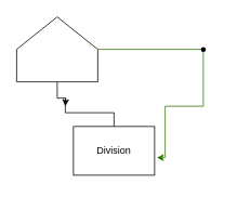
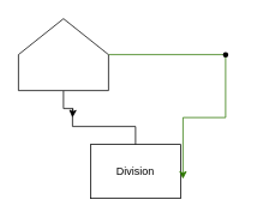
  <mxCell id="0" />
  <mxCell id="1" parent="0" />
- <mxCell id="2" value="Division" style="whiteSpace=wrap;html=1;align=center;verticalAlign=middle;treeFolding=1;treeMoving=1;newEdgeStyle={&quot;edgeStyle&quot;:&quot;elbowEdgeStyle&quot;,&quot;startArrow&quot;:&quot;none&quot;,&quot;endArrow&quot;:&quot;none&quot;};" vertex="1" parent="1"><mxGeometry x="90" y="155" width="100" height="60" as="geometry" /></mxCell>
+ <mxCell id="2" value="Division" style="whiteSpace=wrap;html=1;align=center;verticalAlign=middle;treeFolding=1;treeMoving=1;newEdgeStyle={&quot;edgeStyle&quot;:&quot;elbowEdgeStyle&quot;,&quot;startArrow&quot;:&quot;none&quot;,&quot;endArrow&quot;:&quot;none&quot;};" vertex="1" parent="1"><mxGeometry x="100" y="160" width="100" height="60" as="geometry" /></mxCell>
  <mxCell id="3" value="" style="edgeStyle=elbowEdgeStyle;elbow=vertical;startArrow=none;endArrow=none;rounded=0;" edge="1" target="2" parent="1"><mxGeometry relative="1" as="geometry"><mxPoint x="80" y="120" as="sourcePoint" /></mxGeometry></mxCell>
  <mxCell id="4" style="edgeStyle=orthogonalEdgeStyle;rounded=0;orthogonalLoop=1;jettySize=auto;html=1;" edge="1" parent="1" source="6"><mxGeometry relative="1" as="geometry"><mxPoint x="80" y="130" as="targetPoint" /></mxGeometry></mxCell>
  <mxCell id="5" value="" style="edgeStyle=orthogonalEdgeStyle;rounded=0;orthogonalLoop=1;jettySize=auto;html=1;entryX=1.027;entryY=0.639;entryDx=0;entryDy=0;entryPerimeter=0;fillColor=#60a917;strokeColor=#2D7600;" edge="1" parent="1" source="6" target="2"><mxGeometry relative="1" as="geometry"><mxPoint x="250" y="120" as="targetPoint" /><Array as="points"><mxPoint x="250" y="60" /><mxPoint x="250" y="130" /><mxPoint x="203" y="130" /></Array></mxGeometry></mxCell>
  <mxCell id="6" value="" style="shape=loopLimit;whiteSpace=wrap;html=1;size=120;" vertex="1" parent="1"><mxGeometry x="20" y="20" width="100" height="80" as="geometry" /></mxCell>
  <mxCell id="7" value="" style="shape=waypoint;size=6;pointerEvents=1;points=[];fillColor=#2a2a2a;resizable=0;rotatable=0;perimeter=centerPerimeter;snapToPoint=1;" vertex="1" parent="1"><mxGeometry x="230" y="40" width="40" height="40" as="geometry" /></mxCell>
